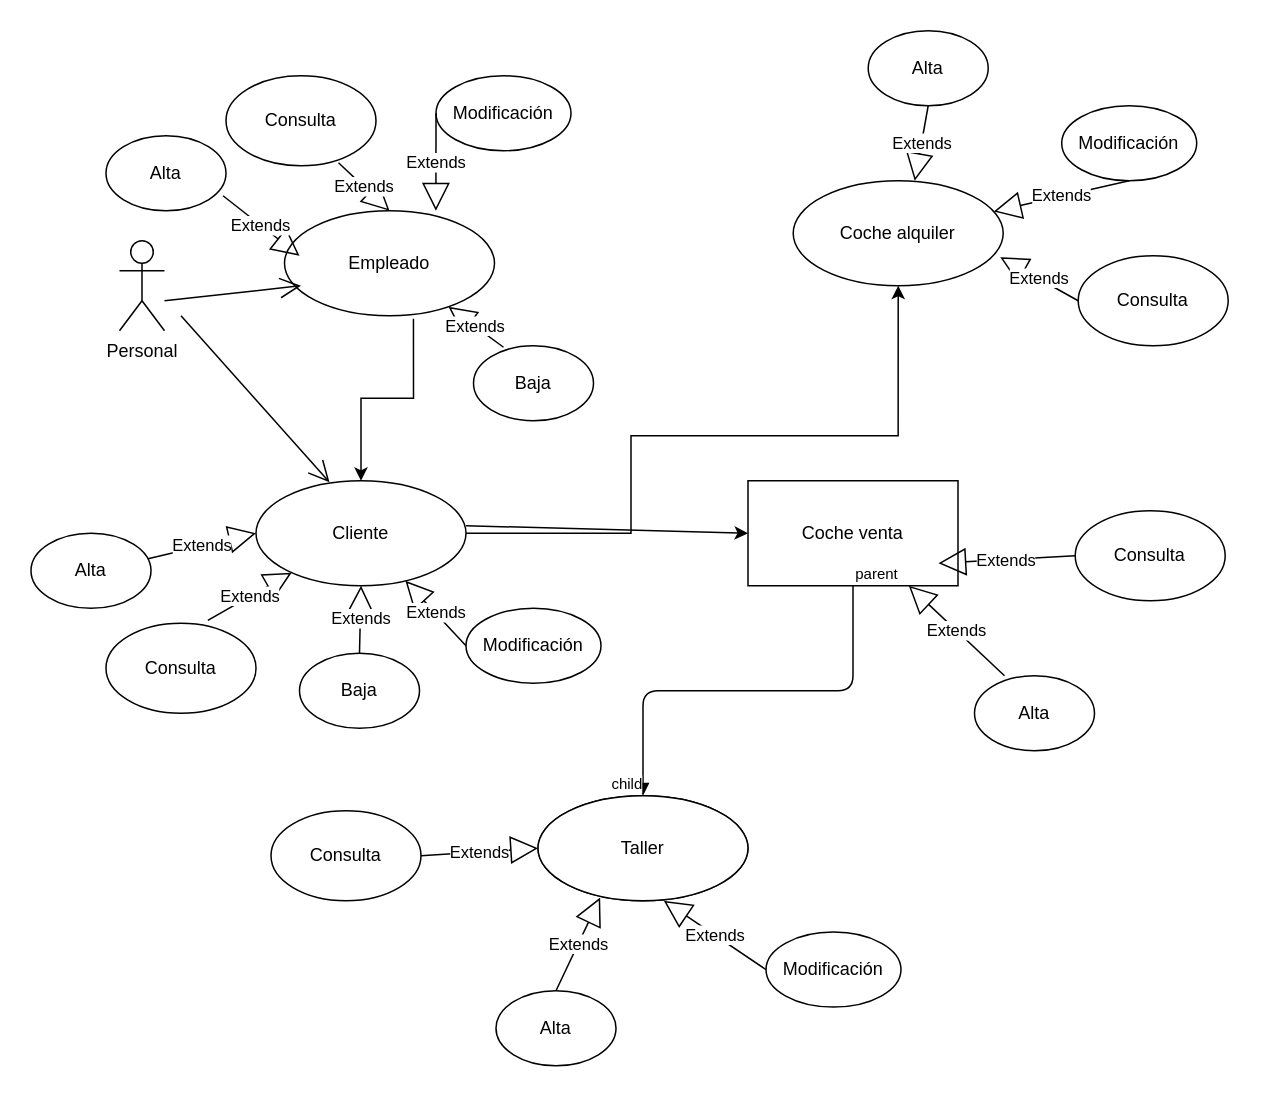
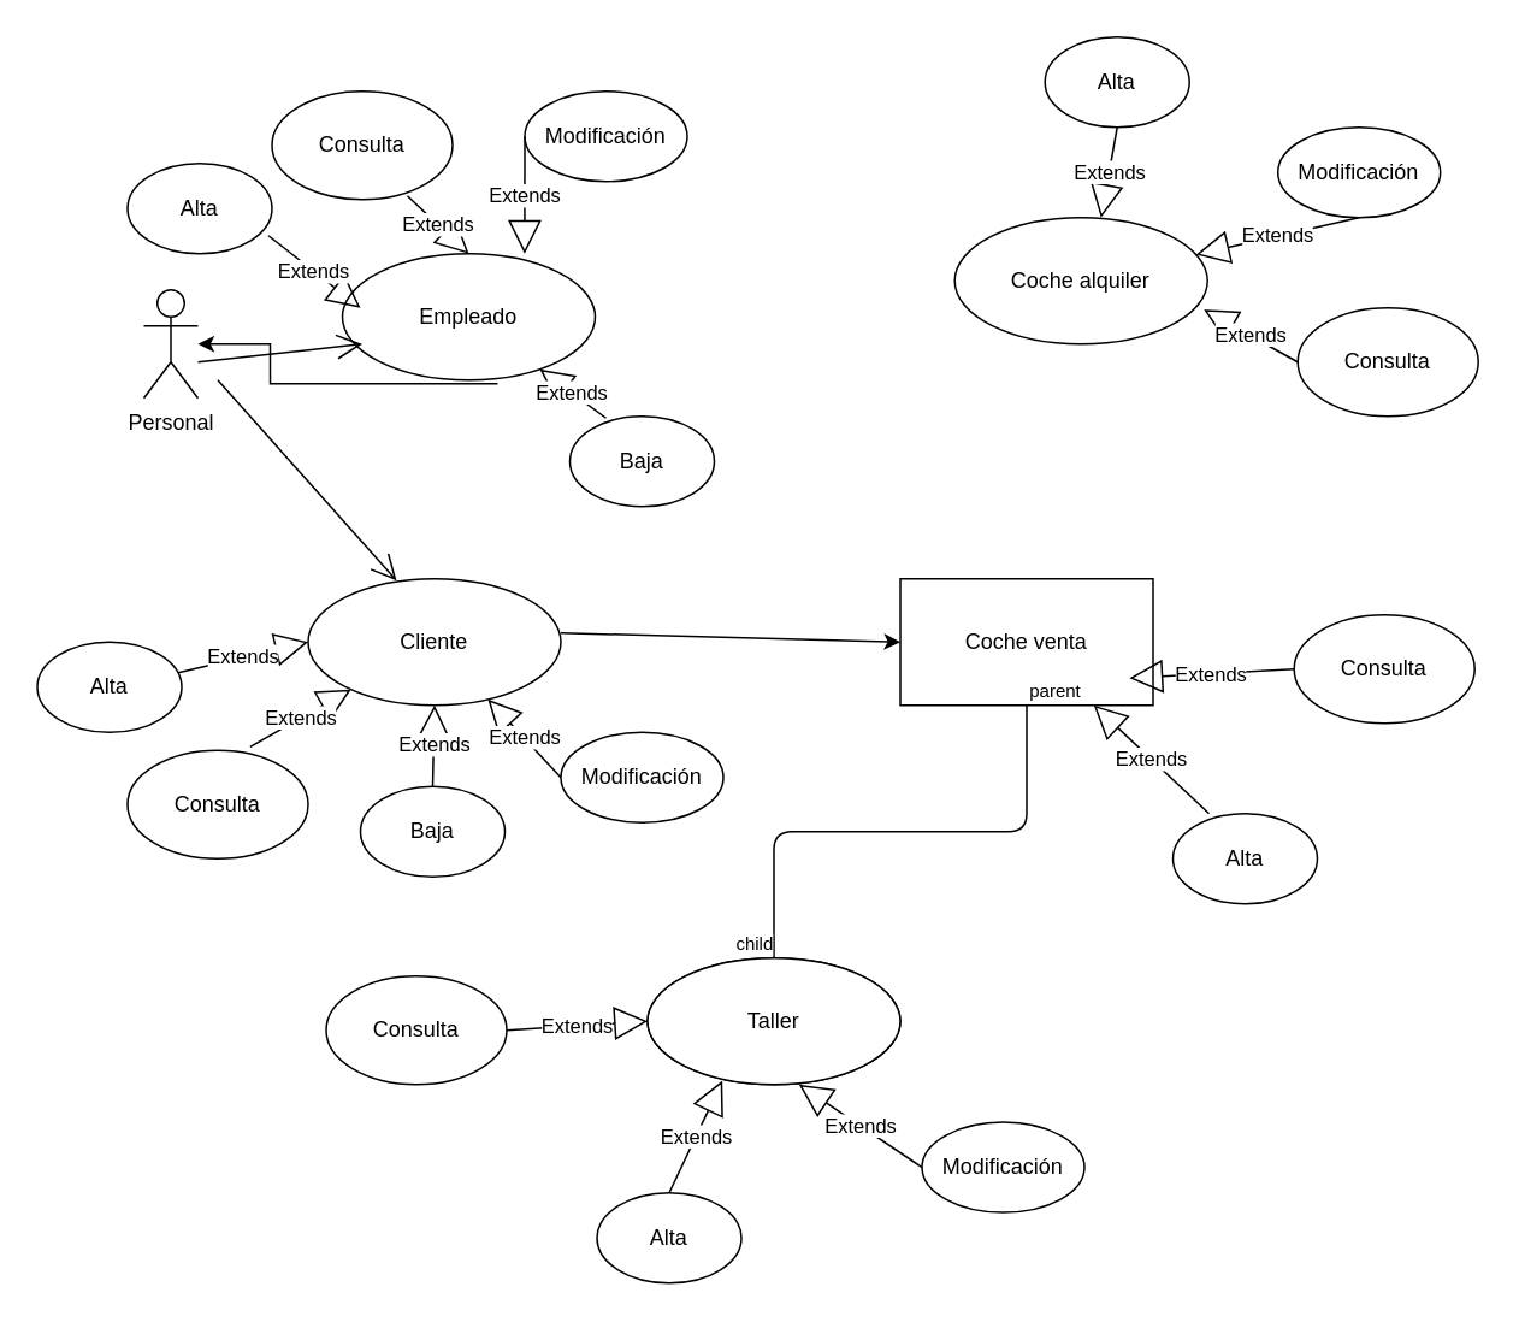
  <mxCell id="0" />
  <mxCell id="1" parent="0" />
  <mxCell id="2" value="Personal" style="shape=umlActor;verticalLabelPosition=bottom;labelBackgroundColor=#ffffff;verticalAlign=top;html=1;outlineConnect=0;" parent="1" vertex="1"><mxGeometry x="79" y="160" width="30" height="60" as="geometry" /></mxCell>
  <mxCell id="3" value="Coche venta" style="whiteSpace=wrap;html=1;rounded=0;" parent="1" vertex="1"><mxGeometry x="498" y="320" width="140" height="70" as="geometry" /></mxCell>
  <mxCell id="4" value="Coche alquiler" style="ellipse;whiteSpace=wrap;html=1;" parent="1" vertex="1"><mxGeometry x="528.14" y="120" width="140" height="70" as="geometry" /></mxCell>
  <mxCell id="5" value="Use Case" style="ellipse;whiteSpace=wrap;html=1;" parent="1" vertex="1"><mxGeometry x="358" y="530" width="140" height="70" as="geometry" /></mxCell>
  <mxCell id="6" value="Taller" style="ellipse;whiteSpace=wrap;html=1;" parent="1" vertex="1"><mxGeometry x="358" y="530" width="140" height="70" as="geometry" /></mxCell>
- <mxCell id="7" value="" style="endArrow=block;html=1;edgeStyle=orthogonalEdgeStyle;exitX=0.5;exitY=1;exitDx=0;exitDy=0;entryX=0.5;entryY=0;entryDx=0;entryDy=0;" parent="1" source="3" target="6" edge="1"><mxGeometry relative="1" as="geometry"><mxPoint x="330" y="240" as="sourcePoint" /><mxPoint x="490" y="240" as="targetPoint" /></mxGeometry></mxCell>
+ <mxCell id="7" value="" style="endArrow=none;html=1;edgeStyle=orthogonalEdgeStyle;exitX=0.5;exitY=1;exitDx=0;exitDy=0;entryX=0.5;entryY=0;entryDx=0;entryDy=0;" parent="1" source="3" target="6" edge="1"><mxGeometry relative="1" as="geometry"><mxPoint x="330" y="240" as="sourcePoint" /><mxPoint x="490" y="240" as="targetPoint" /></mxGeometry></mxCell>
  <mxCell id="8" value="parent" style="resizable=0;html=1;align=left;verticalAlign=bottom;labelBackgroundColor=#ffffff;fontSize=10;" parent="7" connectable="0" vertex="1"><mxGeometry x="-1" relative="1" as="geometry" /></mxCell>
  <mxCell id="9" value="child" style="resizable=0;html=1;align=right;verticalAlign=bottom;labelBackgroundColor=#ffffff;fontSize=10;" parent="7" connectable="0" vertex="1"><mxGeometry x="1" relative="1" as="geometry" /></mxCell>
  <mxCell id="10" value="Alta" style="ellipse;whiteSpace=wrap;html=1;" parent="1" vertex="1"><mxGeometry x="578.14" y="20" width="80" height="50" as="geometry" /></mxCell>
  <mxCell id="11" value="Modificación" style="ellipse;whiteSpace=wrap;html=1;" parent="1" vertex="1"><mxGeometry x="707.14" y="70" width="90" height="50" as="geometry" /></mxCell>
  <mxCell id="12" value="Consulta" style="ellipse;whiteSpace=wrap;html=1;" parent="1" vertex="1"><mxGeometry x="718.14" y="170" width="100" height="60" as="geometry" /></mxCell>
  <mxCell id="13" value="Extends" style="endArrow=block;endSize=16;endFill=0;html=1;exitX=0.5;exitY=1;exitDx=0;exitDy=0;" parent="1" source="10" edge="1"><mxGeometry width="160" relative="1" as="geometry"><mxPoint x="629.14" y="105" as="sourcePoint" /><mxPoint x="609.14" y="120" as="targetPoint" /></mxGeometry></mxCell>
  <mxCell id="14" value="Extends" style="endArrow=block;endSize=16;endFill=0;html=1;exitX=0.5;exitY=1;exitDx=0;exitDy=0;" parent="1" source="11" target="4" edge="1"><mxGeometry width="160" relative="1" as="geometry"><mxPoint x="699.14" y="355" as="sourcePoint" /><mxPoint x="662.684" y="137.039" as="targetPoint" /></mxGeometry></mxCell>
  <mxCell id="15" value="Extends" style="endArrow=block;endSize=16;endFill=0;html=1;exitX=0;exitY=0.5;exitDx=0;exitDy=0;entryX=0.986;entryY=0.729;entryDx=0;entryDy=0;entryPerimeter=0;" parent="1" source="12" target="4" edge="1"><mxGeometry width="160" relative="1" as="geometry"><mxPoint x="639.14" y="365" as="sourcePoint" /><mxPoint x="682.1" y="133.01" as="targetPoint" /></mxGeometry></mxCell>
  <mxCell id="16" value="Alta" style="ellipse;whiteSpace=wrap;html=1;" parent="1" vertex="1"><mxGeometry x="649" y="450" width="80" height="50" as="geometry" /></mxCell>
  <mxCell id="17" value="Consulta" style="ellipse;whiteSpace=wrap;html=1;" parent="1" vertex="1"><mxGeometry x="716.14" y="340" width="100" height="60" as="geometry" /></mxCell>
  <mxCell id="18" value="Extends" style="endArrow=block;endSize=16;endFill=0;html=1;exitX=0.25;exitY=0;exitDx=0;exitDy=0;exitPerimeter=0;" parent="1" source="16" target="3" edge="1"><mxGeometry width="160" relative="1" as="geometry"><mxPoint x="446.284" y="787.678" as="sourcePoint" /><mxPoint x="529.02" y="837.94" as="targetPoint" /></mxGeometry></mxCell>
  <mxCell id="19" value="Extends" style="endArrow=block;endSize=16;endFill=0;html=1;exitX=0;exitY=0.5;exitDx=0;exitDy=0;entryX=0.907;entryY=0.786;entryDx=0;entryDy=0;entryPerimeter=0;" parent="1" source="17" target="3" edge="1"><mxGeometry width="160" relative="1" as="geometry"><mxPoint x="550" y="930" as="sourcePoint" /><mxPoint x="592.96" y="698.01" as="targetPoint" /></mxGeometry></mxCell>
  <mxCell id="20" value="Alta" style="ellipse;whiteSpace=wrap;html=1;" parent="1" vertex="1"><mxGeometry x="330" y="660" width="80" height="50" as="geometry" /></mxCell>
  <mxCell id="21" value="Consulta" style="ellipse;whiteSpace=wrap;html=1;" parent="1" vertex="1"><mxGeometry x="180" y="540" width="100" height="60" as="geometry" /></mxCell>
  <mxCell id="22" value="Extends" style="endArrow=block;endSize=16;endFill=0;html=1;exitX=0.5;exitY=0;exitDx=0;exitDy=0;entryX=0.296;entryY=0.97;entryDx=0;entryDy=0;entryPerimeter=0;" parent="1" source="20" target="6" edge="1"><mxGeometry width="160" relative="1" as="geometry"><mxPoint x="-19" y="475" as="sourcePoint" /><mxPoint x="-38.98" y="502.94" as="targetPoint" /></mxGeometry></mxCell>
  <mxCell id="23" value="Extends" style="endArrow=block;endSize=16;endFill=0;html=1;exitX=1;exitY=0.5;exitDx=0;exitDy=0;entryX=0;entryY=0.5;entryDx=0;entryDy=0;" parent="1" source="21" target="6" edge="1"><mxGeometry width="160" relative="1" as="geometry"><mxPoint x="-9" y="735" as="sourcePoint" /><mxPoint x="33.96" y="503.01" as="targetPoint" /></mxGeometry></mxCell>
  <mxCell id="24" value="Modificación" style="ellipse;whiteSpace=wrap;html=1;" parent="1" vertex="1"><mxGeometry x="510" y="620.91" width="90" height="50" as="geometry" /></mxCell>
  <mxCell id="25" value="Extends" style="endArrow=block;endSize=16;endFill=0;html=1;exitX=0;exitY=0.5;exitDx=0;exitDy=0;entryX=0.599;entryY=0.987;entryDx=0;entryDy=0;entryPerimeter=0;" parent="1" source="24" edge="1"><mxGeometry width="160" relative="1" as="geometry"><mxPoint x="51" y="725.91" as="sourcePoint" /><mxPoint x="441.86" y="600" as="targetPoint" /></mxGeometry></mxCell>
- <mxCell id="26" style="edgeStyle=orthogonalEdgeStyle;rounded=0;orthogonalLoop=1;jettySize=auto;html=1;exitX=1;exitY=0.5;exitDx=0;exitDy=0;entryX=0.5;entryY=1;entryDx=0;entryDy=0;" parent="1" source="27" edge="1" target="4"><mxGeometry relative="1" as="geometry"><mxPoint x="470" y="210" as="targetPoint" /><Array as="points"><mxPoint x="420" y="355" /><mxPoint x="420" y="290" /><mxPoint x="598" y="290" /></Array></mxGeometry></mxCell>
  <mxCell id="27" value="Cliente" style="ellipse;whiteSpace=wrap;html=1;" parent="1" vertex="1"><mxGeometry x="170" y="320" width="140" height="70" as="geometry" /></mxCell>
  <mxCell id="28" value="" style="endArrow=open;endFill=1;endSize=12;html=1;entryX=0.35;entryY=0.014;entryDx=0;entryDy=0;entryPerimeter=0;" parent="1" target="27" edge="1"><mxGeometry width="160" relative="1" as="geometry"><mxPoint x="120" y="210" as="sourcePoint" /><mxPoint x="490" y="340" as="targetPoint" /></mxGeometry></mxCell>
  <mxCell id="29" value="Alta" style="ellipse;whiteSpace=wrap;html=1;" parent="1" vertex="1"><mxGeometry x="20" y="355" width="80" height="50" as="geometry" /></mxCell>
  <mxCell id="30" value="Consulta" style="ellipse;whiteSpace=wrap;html=1;" parent="1" vertex="1"><mxGeometry x="70" y="415" width="100" height="60" as="geometry" /></mxCell>
  <mxCell id="31" value="Extends" style="endArrow=block;endSize=16;endFill=0;html=1;exitX=0.975;exitY=0.34;exitDx=0;exitDy=0;exitPerimeter=0;entryX=0;entryY=0.5;entryDx=0;entryDy=0;" parent="1" source="29" target="27" edge="1"><mxGeometry width="160" relative="1" as="geometry"><mxPoint x="-142.716" y="862.678" as="sourcePoint" /><mxPoint x="11.857" y="460.905" as="targetPoint" /></mxGeometry></mxCell>
  <mxCell id="32" value="Extends" style="endArrow=block;endSize=16;endFill=0;html=1;exitX=0.679;exitY=-0.033;exitDx=0;exitDy=0;exitPerimeter=0;" parent="1" source="30" target="27" edge="1"><mxGeometry width="160" relative="1" as="geometry"><mxPoint x="-39" y="1005" as="sourcePoint" /><mxPoint x="35.98" y="450.02" as="targetPoint" /></mxGeometry></mxCell>
  <mxCell id="33" value="Baja" style="ellipse;whiteSpace=wrap;html=1;" parent="1" vertex="1"><mxGeometry x="199" y="435" width="80" height="50" as="geometry" /></mxCell>
  <mxCell id="34" value="Extends" style="endArrow=block;endSize=16;endFill=0;html=1;exitX=0.5;exitY=0;exitDx=0;exitDy=0;entryX=0.5;entryY=1;entryDx=0;entryDy=0;" parent="1" source="33" target="27" edge="1"><mxGeometry width="160" relative="1" as="geometry"><mxPoint x="-69" y="289.09" as="sourcePoint" /><mxPoint x="349.44" y="411.99" as="targetPoint" /></mxGeometry></mxCell>
  <mxCell id="35" value="Modificación" style="ellipse;whiteSpace=wrap;html=1;" parent="1" vertex="1"><mxGeometry x="310" y="405" width="90" height="50" as="geometry" /></mxCell>
  <mxCell id="36" value="Extends" style="endArrow=block;endSize=16;endFill=0;html=1;exitX=0;exitY=0.5;exitDx=0;exitDy=0;" parent="1" source="35" target="27" edge="1"><mxGeometry width="160" relative="1" as="geometry"><mxPoint x="1" y="540" as="sourcePoint" /><mxPoint x="391.86" y="414.09" as="targetPoint" /></mxGeometry></mxCell>
  <mxCell id="37" value="Empleado" style="ellipse;whiteSpace=wrap;html=1;" parent="1" vertex="1"><mxGeometry x="189" y="140" width="140" height="70" as="geometry" /></mxCell>
  <mxCell id="38" value="" style="endArrow=open;endFill=1;endSize=12;html=1;" parent="1" edge="1"><mxGeometry width="160" relative="1" as="geometry"><mxPoint x="109" y="200" as="sourcePoint" /><mxPoint x="200" y="190" as="targetPoint" /></mxGeometry></mxCell>
- <mxCell id="39" style="edgeStyle=orthogonalEdgeStyle;rounded=0;orthogonalLoop=1;jettySize=auto;html=1;entryX=0.5;entryY=0;entryDx=0;entryDy=0;exitX=0.614;exitY=1.029;exitDx=0;exitDy=0;exitPerimeter=0;" parent="1" target="27" edge="1" source="37"><mxGeometry relative="1" as="geometry"><mxPoint x="418" y="175" as="targetPoint" /><mxPoint x="330" y="180" as="sourcePoint" /></mxGeometry></mxCell>
+ <mxCell id="39" style="edgeStyle=orthogonalEdgeStyle;rounded=0;orthogonalLoop=1;jettySize=auto;html=1;exitX=0.614;exitY=1.029;exitDx=0;exitDy=0;exitPerimeter=0;" parent="1" target="2" edge="1" source="37"><mxGeometry relative="1" as="geometry"><mxPoint x="418" y="175" as="targetPoint" /><mxPoint x="330" y="180" as="sourcePoint" /></mxGeometry></mxCell>
  <mxCell id="40" value="Alta" style="ellipse;whiteSpace=wrap;html=1;" parent="1" vertex="1"><mxGeometry x="70" y="90" width="80" height="50" as="geometry" /></mxCell>
  <mxCell id="41" value="Consulta" style="ellipse;whiteSpace=wrap;html=1;" parent="1" vertex="1"><mxGeometry x="150" y="50" width="100" height="60" as="geometry" /></mxCell>
  <mxCell id="42" value="Extends" style="endArrow=block;endSize=16;endFill=0;html=1;exitX=0.975;exitY=0.8;exitDx=0;exitDy=0;exitPerimeter=0;entryX=0;entryY=0.5;entryDx=0;entryDy=0;" parent="1" source="40" edge="1"><mxGeometry width="160" relative="1" as="geometry"><mxPoint x="-113.716" y="677.678" as="sourcePoint" /><mxPoint x="199" y="170" as="targetPoint" /></mxGeometry></mxCell>
  <mxCell id="43" value="Extends" style="endArrow=block;endSize=16;endFill=0;html=1;entryX=0.5;entryY=0;entryDx=0;entryDy=0;exitX=0.75;exitY=0.967;exitDx=0;exitDy=0;exitPerimeter=0;" parent="1" source="41" target="37" edge="1"><mxGeometry width="160" relative="1" as="geometry"><mxPoint x="260" y="120" as="sourcePoint" /><mxPoint x="222.776" y="196.284" as="targetPoint" /></mxGeometry></mxCell>
  <mxCell id="44" value="Baja" style="ellipse;whiteSpace=wrap;html=1;" parent="1" vertex="1"><mxGeometry x="315" y="230" width="80" height="50" as="geometry" /></mxCell>
  <mxCell id="45" value="Extends" style="endArrow=block;endSize=16;endFill=0;html=1;exitX=0.25;exitY=0.02;exitDx=0;exitDy=0;exitPerimeter=0;" parent="1" target="37" edge="1" source="44"><mxGeometry width="160" relative="1" as="geometry"><mxPoint x="260" y="240" as="sourcePoint" /><mxPoint x="269" y="205" as="targetPoint" /></mxGeometry></mxCell>
  <mxCell id="46" value="Modificación" style="ellipse;whiteSpace=wrap;html=1;" parent="1" vertex="1"><mxGeometry x="290" y="50" width="90" height="50" as="geometry" /></mxCell>
  <mxCell id="47" value="Extends" style="endArrow=block;endSize=16;endFill=0;html=1;exitX=0;exitY=0.5;exitDx=0;exitDy=0;entryX=0.721;entryY=0;entryDx=0;entryDy=0;entryPerimeter=0;" parent="1" source="46" edge="1" target="37"><mxGeometry width="160" relative="1" as="geometry"><mxPoint x="30" y="355" as="sourcePoint" /><mxPoint x="298.602" y="201.716" as="targetPoint" /></mxGeometry></mxCell>
  <mxCell id="48" value="" style="endArrow=classic;html=1;entryX=0;entryY=0.5;entryDx=0;entryDy=0;" edge="1" parent="1" target="3"><mxGeometry width="50" height="50" relative="1" as="geometry"><mxPoint x="310" y="350" as="sourcePoint" /><mxPoint x="440" y="420" as="targetPoint" /></mxGeometry></mxCell>
